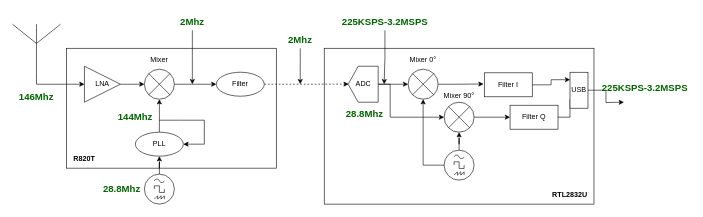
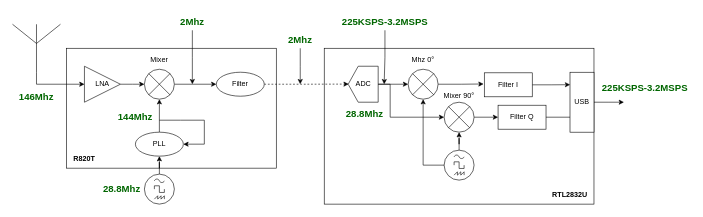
  <mxCell id="0" />
  <mxCell id="1" parent="0" />
  <mxCell id="2" value="" style="rounded=0;whiteSpace=wrap;html=1;" parent="1" vertex="1"><mxGeometry x="540" y="80" width="450" height="260" as="geometry" /></mxCell>
  <mxCell id="3" value="" style="rounded=0;whiteSpace=wrap;html=1;" parent="1" vertex="1"><mxGeometry x="110" y="80" width="350" height="200" as="geometry" /></mxCell>
  <mxCell id="4" style="edgeStyle=orthogonalEdgeStyle;rounded=0;orthogonalLoop=1;jettySize=auto;html=1;entryX=0;entryY=0.5;entryDx=0;entryDy=0;exitX=0.5;exitY=1;exitDx=0;exitDy=0;exitPerimeter=0;" parent="1" source="5" target="7" edge="1"><mxGeometry relative="1" as="geometry" /></mxCell>
  <mxCell id="5" value="" style="verticalLabelPosition=bottom;shadow=0;dashed=0;align=center;html=1;verticalAlign=top;shape=mxgraph.electrical.radio.aerial_-_antenna_1;" parent="1" vertex="1"><mxGeometry x="20" y="40" width="80" height="80" as="geometry" /></mxCell>
  <mxCell id="6" style="edgeStyle=orthogonalEdgeStyle;rounded=0;orthogonalLoop=1;jettySize=auto;html=1;entryX=0;entryY=0.5;entryDx=0;entryDy=0;" parent="1" source="7" edge="1"><mxGeometry relative="1" as="geometry"><mxPoint x="240" y="140" as="targetPoint" /></mxGeometry></mxCell>
  <mxCell id="7" value="LNA" style="triangle;whiteSpace=wrap;html=1;" parent="1" vertex="1"><mxGeometry x="140" y="110" width="60" height="60" as="geometry" /></mxCell>
  <mxCell id="8" style="edgeStyle=orthogonalEdgeStyle;rounded=0;orthogonalLoop=1;jettySize=auto;html=1;entryX=0;entryY=0.5;entryDx=0;entryDy=0;" parent="1" source="9" target="18" edge="1"><mxGeometry relative="1" as="geometry" /></mxCell>
  <mxCell id="9" value="" style="shape=sumEllipse;perimeter=ellipsePerimeter;whiteSpace=wrap;html=1;backgroundOutline=1;" parent="1" vertex="1"><mxGeometry x="240" y="115" width="50" height="50" as="geometry" /></mxCell>
  <mxCell id="10" style="edgeStyle=orthogonalEdgeStyle;rounded=0;orthogonalLoop=1;jettySize=auto;html=1;entryX=0.5;entryY=1;entryDx=0;entryDy=0;" parent="1" source="11" target="13" edge="1"><mxGeometry relative="1" as="geometry" /></mxCell>
  <mxCell id="11" value="" style="perimeter=ellipsePerimeter;verticalLabelPosition=bottom;shadow=0;dashed=0;align=center;html=1;verticalAlign=top;shape=mxgraph.electrical.instruments.signal_generator;" parent="1" vertex="1"><mxGeometry x="235" y="290" width="60" height="50" as="geometry" /></mxCell>
  <mxCell id="12" style="edgeStyle=orthogonalEdgeStyle;rounded=0;orthogonalLoop=1;jettySize=auto;html=1;entryX=0.5;entryY=1;entryDx=0;entryDy=0;" parent="1" source="13" target="9" edge="1"><mxGeometry relative="1" as="geometry" /></mxCell>
  <mxCell id="13" value="PLL" style="ellipse;whiteSpace=wrap;html=1;" parent="1" vertex="1"><mxGeometry x="225" y="220" width="80" height="40" as="geometry" /></mxCell>
  <mxCell id="14" value="" style="endArrow=classic;html=1;rounded=0;entryX=1;entryY=0.5;entryDx=0;entryDy=0;" parent="1" target="13" edge="1"><mxGeometry width="50" height="50" relative="1" as="geometry"><mxPoint x="265" y="200" as="sourcePoint" /><mxPoint x="350" y="260" as="targetPoint" /><Array as="points"><mxPoint x="300" y="200" /><mxPoint x="340" y="200" /><mxPoint x="340" y="240" /></Array></mxGeometry></mxCell>
  <mxCell id="15" value="&lt;b&gt;R820T&lt;/b&gt;" style="text;html=1;strokeColor=none;fillColor=none;align=center;verticalAlign=middle;whiteSpace=wrap;rounded=0;" parent="1" vertex="1"><mxGeometry x="110" y="250" width="60" height="30" as="geometry" /></mxCell>
  <mxCell id="16" value="Mixer" style="text;html=1;strokeColor=none;fillColor=none;align=center;verticalAlign=middle;whiteSpace=wrap;rounded=0;" parent="1" vertex="1"><mxGeometry x="235" y="85" width="60" height="30" as="geometry" /></mxCell>
  <mxCell id="17" style="edgeStyle=orthogonalEdgeStyle;rounded=0;orthogonalLoop=1;jettySize=auto;html=1;entryX=0.016;entryY=0.493;entryDx=0;entryDy=0;entryPerimeter=0;dashed=1;" parent="1" source="18" target="25" edge="1"><mxGeometry relative="1" as="geometry"><mxPoint x="540" y="140" as="targetPoint" /></mxGeometry></mxCell>
  <mxCell id="18" value="Filter" style="ellipse;whiteSpace=wrap;html=1;" parent="1" vertex="1"><mxGeometry x="360" y="120" width="80" height="40" as="geometry" /></mxCell>
  <mxCell id="19" value="" style="group" parent="1" vertex="1" connectable="0"><mxGeometry x="580" y="110" width="50" height="60" as="geometry" /></mxCell>
  <mxCell id="20" value="" style="endArrow=none;html=1;rounded=0;" parent="19" edge="1"><mxGeometry width="50" height="50" relative="1" as="geometry"><mxPoint y="30" as="sourcePoint" /><mxPoint x="16.667" as="targetPoint" /></mxGeometry></mxCell>
  <mxCell id="21" value="" style="endArrow=none;html=1;rounded=0;" parent="19" edge="1"><mxGeometry width="50" height="50" relative="1" as="geometry"><mxPoint y="30" as="sourcePoint" /><mxPoint x="16.667" y="60" as="targetPoint" /></mxGeometry></mxCell>
  <mxCell id="22" value="" style="endArrow=none;html=1;rounded=0;" parent="19" edge="1"><mxGeometry width="50" height="50" relative="1" as="geometry"><mxPoint x="16.667" as="sourcePoint" /><mxPoint x="50" as="targetPoint" /></mxGeometry></mxCell>
  <mxCell id="23" value="" style="endArrow=none;html=1;rounded=0;" parent="19" edge="1"><mxGeometry width="50" height="50" relative="1" as="geometry"><mxPoint x="50" y="60" as="sourcePoint" /><mxPoint x="50" as="targetPoint" /></mxGeometry></mxCell>
  <mxCell id="24" value="" style="endArrow=none;html=1;rounded=0;" parent="19" edge="1"><mxGeometry width="50" height="50" relative="1" as="geometry"><mxPoint x="16.667" y="60" as="sourcePoint" /><mxPoint x="50" y="60" as="targetPoint" /></mxGeometry></mxCell>
  <mxCell id="25" value="ADC" style="text;html=1;align=center;verticalAlign=middle;resizable=0;points=[];autosize=1;strokeColor=none;fillColor=none;" parent="19" vertex="1"><mxGeometry y="15" width="50" height="30" as="geometry" /></mxCell>
  <mxCell id="26" style="edgeStyle=orthogonalEdgeStyle;rounded=0;orthogonalLoop=1;jettySize=auto;html=1;entryX=-0.015;entryY=0.465;entryDx=0;entryDy=0;entryPerimeter=0;" parent="1" source="27" target="33" edge="1"><mxGeometry relative="1" as="geometry" /></mxCell>
  <mxCell id="27" value="" style="shape=sumEllipse;perimeter=ellipsePerimeter;whiteSpace=wrap;html=1;backgroundOutline=1;" parent="1" vertex="1"><mxGeometry x="680" y="115" width="50" height="50" as="geometry" /></mxCell>
  <mxCell id="28" style="edgeStyle=orthogonalEdgeStyle;rounded=0;orthogonalLoop=1;jettySize=auto;html=1;entryX=0;entryY=0.5;entryDx=0;entryDy=0;" parent="1" source="29" target="35" edge="1"><mxGeometry relative="1" as="geometry" /></mxCell>
  <mxCell id="29" value="" style="shape=sumEllipse;perimeter=ellipsePerimeter;whiteSpace=wrap;html=1;backgroundOutline=1;" parent="1" vertex="1"><mxGeometry x="740" y="170" width="50" height="50" as="geometry" /></mxCell>
  <mxCell id="30" style="edgeStyle=orthogonalEdgeStyle;rounded=0;orthogonalLoop=1;jettySize=auto;html=1;entryX=0;entryY=0.5;entryDx=0;entryDy=0;" parent="1" source="25" target="27" edge="1"><mxGeometry relative="1" as="geometry" /></mxCell>
  <mxCell id="31" style="edgeStyle=orthogonalEdgeStyle;rounded=0;orthogonalLoop=1;jettySize=auto;html=1;entryX=0;entryY=0.5;entryDx=0;entryDy=0;" parent="1" source="25" target="29" edge="1"><mxGeometry relative="1" as="geometry"><Array as="points"><mxPoint x="650" y="140" /><mxPoint x="650" y="195" /></Array></mxGeometry></mxCell>
  <mxCell id="32" style="edgeStyle=orthogonalEdgeStyle;rounded=0;orthogonalLoop=1;jettySize=auto;html=1;entryX=0.005;entryY=0.208;entryDx=0;entryDy=0;entryPerimeter=0;" parent="1" source="33" target="40" edge="1"><mxGeometry relative="1" as="geometry" /></mxCell>
  <mxCell id="33" value="Filter I" style="rounded=0;whiteSpace=wrap;html=1;" parent="1" vertex="1"><mxGeometry x="807" y="121" width="80" height="40" as="geometry" /></mxCell>
  <mxCell id="34" style="edgeStyle=orthogonalEdgeStyle;rounded=0;orthogonalLoop=1;jettySize=auto;html=1;entryX=0;entryY=0.75;entryDx=0;entryDy=0;endArrow=none;" parent="1" source="35" target="40" edge="1"><mxGeometry relative="1" as="geometry" /></mxCell>
- <mxCell id="35" value="Filter Q" style="rounded=0;whiteSpace=wrap;html=1;" parent="1" vertex="1"><mxGeometry x="850" y="175" width="80" height="40" as="geometry" /></mxCell>
+ <mxCell id="35" value="Filter Q" style="rounded=0;whiteSpace=wrap;html=1;" parent="1" vertex="1"><mxGeometry x="830" y="175" width="80" height="40" as="geometry" /></mxCell>
  <mxCell id="36" style="edgeStyle=orthogonalEdgeStyle;rounded=0;orthogonalLoop=1;jettySize=auto;html=1;entryX=0.5;entryY=1;entryDx=0;entryDy=0;" parent="1" source="38" target="29" edge="1"><mxGeometry relative="1" as="geometry" /></mxCell>
  <mxCell id="37" style="edgeStyle=orthogonalEdgeStyle;rounded=0;orthogonalLoop=1;jettySize=auto;html=1;entryX=0.5;entryY=1;entryDx=0;entryDy=0;" parent="1" source="38" target="27" edge="1"><mxGeometry relative="1" as="geometry" /></mxCell>
  <mxCell id="38" value="" style="perimeter=ellipsePerimeter;verticalLabelPosition=bottom;shadow=0;dashed=0;align=center;html=1;verticalAlign=top;shape=mxgraph.electrical.instruments.signal_generator;" parent="1" vertex="1"><mxGeometry x="735" y="250" width="60" height="50" as="geometry" /></mxCell>
  <mxCell id="39" style="edgeStyle=orthogonalEdgeStyle;rounded=0;orthogonalLoop=1;jettySize=auto;html=1;" parent="1" source="40" edge="1"><mxGeometry relative="1" as="geometry"><mxPoint x="1040" y="170" as="targetPoint" /></mxGeometry></mxCell>
- <mxCell id="40" value="USB" style="rounded=0;whiteSpace=wrap;html=1;" parent="1" vertex="1"><mxGeometry x="950" y="120" width="30" height="60" as="geometry" /></mxCell>
+ <mxCell id="40" value="USB" style="rounded=0;whiteSpace=wrap;html=1;" parent="1" vertex="1"><mxGeometry x="950" y="120" width="40" height="100" as="geometry" /></mxCell>
  <mxCell id="41" value="&lt;b&gt;RTL2832U&lt;/b&gt;" style="text;html=1;strokeColor=none;fillColor=none;align=center;verticalAlign=middle;whiteSpace=wrap;rounded=0;" parent="1" vertex="1"><mxGeometry x="910" y="310" width="80" height="30" as="geometry" /></mxCell>
  <mxCell id="42" value="28.8Mhz" style="text;html=1;strokeColor=none;fillColor=none;align=center;verticalAlign=middle;whiteSpace=wrap;rounded=0;fontColor=#006600;fontStyle=1;fontSize=16;" parent="1" vertex="1"><mxGeometry x="170" y="300" width="65" height="30" as="geometry" /></mxCell>
  <mxCell id="43" value="146Mhz" style="text;html=1;strokeColor=none;fillColor=none;align=center;verticalAlign=middle;whiteSpace=wrap;rounded=0;fontColor=#006600;fontStyle=1;fontSize=16;" parent="1" vertex="1"><mxGeometry x="20" y="145" width="80" height="30" as="geometry" /></mxCell>
  <mxCell id="44" value="144Mhz" style="text;html=1;strokeColor=none;fillColor=none;align=center;verticalAlign=middle;whiteSpace=wrap;rounded=0;fontColor=#006600;fontStyle=1;fontSize=16;" parent="1" vertex="1"><mxGeometry x="190" y="180" width="70" height="30" as="geometry" /></mxCell>
  <mxCell id="45" style="edgeStyle=orthogonalEdgeStyle;rounded=0;orthogonalLoop=1;jettySize=auto;html=1;" parent="1" source="46" edge="1"><mxGeometry relative="1" as="geometry"><mxPoint x="320" y="140" as="targetPoint" /></mxGeometry></mxCell>
  <mxCell id="46" value="2Mhz" style="text;html=1;strokeColor=none;fillColor=none;align=center;verticalAlign=middle;whiteSpace=wrap;rounded=0;fontColor=#006600;fontStyle=1;fontSize=16;labelBorderColor=none;" parent="1" vertex="1"><mxGeometry x="210" y="20" width="220" height="30" as="geometry" /></mxCell>
  <mxCell id="47" style="edgeStyle=orthogonalEdgeStyle;rounded=0;orthogonalLoop=1;jettySize=auto;html=1;" parent="1" source="48" edge="1"><mxGeometry relative="1" as="geometry"><mxPoint x="500" y="140" as="targetPoint" /></mxGeometry></mxCell>
  <mxCell id="48" value="2Mhz" style="text;html=1;strokeColor=none;fillColor=none;align=center;verticalAlign=middle;whiteSpace=wrap;rounded=0;fontColor=#006600;fontStyle=1;fontSize=16;" parent="1" vertex="1"><mxGeometry x="430" y="50" width="140" height="30" as="geometry" /></mxCell>
  <mxCell id="49" style="edgeStyle=orthogonalEdgeStyle;rounded=0;orthogonalLoop=1;jettySize=auto;html=1;" edge="1" parent="1" source="50"><mxGeometry relative="1" as="geometry"><mxPoint x="640" y="140" as="targetPoint" /></mxGeometry></mxCell>
  <mxCell id="50" value="225KSPS-3.2MSPS" style="text;html=1;strokeColor=none;fillColor=none;align=center;verticalAlign=middle;whiteSpace=wrap;rounded=0;fontColor=#006600;fontStyle=1;fontSize=16;" parent="1" vertex="1"><mxGeometry x="560" y="20" width="162.5" height="30" as="geometry" /></mxCell>
  <mxCell id="51" value="225KSPS-3.2MSPS" style="text;html=1;strokeColor=none;fillColor=none;align=center;verticalAlign=middle;whiteSpace=wrap;rounded=0;fontColor=#006600;fontStyle=1;fontSize=16;" parent="1" vertex="1"><mxGeometry x="1000" y="130" width="150" height="30" as="geometry" /></mxCell>
  <mxCell id="52" value="28.8Mhz" style="text;html=1;strokeColor=none;fillColor=none;align=center;verticalAlign=middle;whiteSpace=wrap;rounded=0;fontColor=#006600;fontStyle=1;fontSize=16;" parent="1" vertex="1"><mxGeometry x="580" y="175" width="55" height="30" as="geometry" /></mxCell>
- <mxCell id="53" value="Mixer 0°" style="text;html=1;strokeColor=none;fillColor=none;align=center;verticalAlign=middle;whiteSpace=wrap;rounded=0;" parent="1" vertex="1"><mxGeometry x="675" y="85" width="60" height="30" as="geometry" /></mxCell>
+ <mxCell id="53" value="Mhz 0°" style="text;html=1;strokeColor=none;fillColor=none;align=center;verticalAlign=middle;whiteSpace=wrap;rounded=0;" parent="1" vertex="1"><mxGeometry x="675" y="85" width="60" height="30" as="geometry" /></mxCell>
  <mxCell id="54" value="Mixer 90°" style="text;html=1;strokeColor=none;fillColor=none;align=center;verticalAlign=middle;whiteSpace=wrap;rounded=0;" parent="1" vertex="1"><mxGeometry x="735" y="145" width="60" height="30" as="geometry" /></mxCell>
